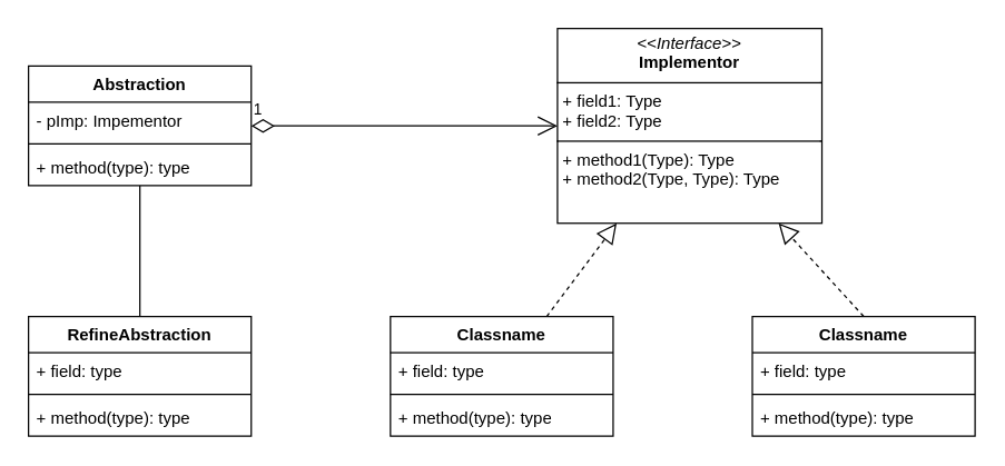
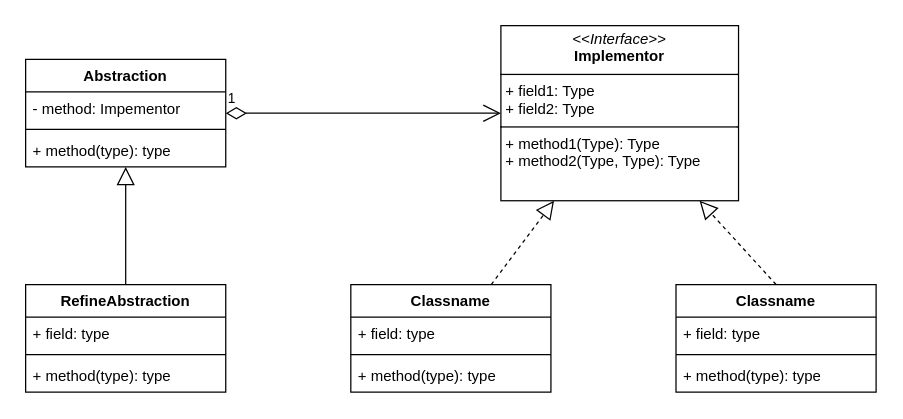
  <mxCell id="0" />
  <mxCell id="1" parent="0" />
  <mxCell id="2" value="Abstraction" style="swimlane;fontStyle=1;align=center;verticalAlign=top;childLayout=stackLayout;horizontal=1;startSize=26;horizontalStack=0;resizeParent=1;resizeParentMax=0;resizeLast=0;collapsible=1;marginBottom=0;whiteSpace=wrap;html=1;" parent="1" vertex="1"><mxGeometry x="20" y="47" width="160" height="86" as="geometry" /></mxCell>
- <mxCell id="3" value="- pImp: Impementor" style="text;strokeColor=none;fillColor=none;align=left;verticalAlign=top;spacingLeft=4;spacingRight=4;overflow=hidden;rotatable=0;points=[[0,0.5],[1,0.5]];portConstraint=eastwest;whiteSpace=wrap;html=1;" parent="2" vertex="1"><mxGeometry y="26" width="160" height="26" as="geometry" /></mxCell>
+ <mxCell id="3" value="- method: Impementor" style="text;strokeColor=none;fillColor=none;align=left;verticalAlign=top;spacingLeft=4;spacingRight=4;overflow=hidden;rotatable=0;points=[[0,0.5],[1,0.5]];portConstraint=eastwest;whiteSpace=wrap;html=1;" parent="2" vertex="1"><mxGeometry y="26" width="160" height="26" as="geometry" /></mxCell>
  <mxCell id="4" value="" style="line;strokeWidth=1;fillColor=none;align=left;verticalAlign=middle;spacingTop=-1;spacingLeft=3;spacingRight=3;rotatable=0;labelPosition=right;points=[];portConstraint=eastwest;strokeColor=inherit;" parent="2" vertex="1"><mxGeometry y="52" width="160" height="8" as="geometry" /></mxCell>
  <mxCell id="5" value="+ method(type): type" style="text;strokeColor=none;fillColor=none;align=left;verticalAlign=top;spacingLeft=4;spacingRight=4;overflow=hidden;rotatable=0;points=[[0,0.5],[1,0.5]];portConstraint=eastwest;whiteSpace=wrap;html=1;" parent="2" vertex="1"><mxGeometry y="60" width="160" height="26" as="geometry" /></mxCell>
  <mxCell id="6" value="&lt;p style=&quot;margin:0px;margin-top:4px;text-align:center;&quot;&gt;&lt;i&gt;&amp;lt;&amp;lt;Interface&amp;gt;&amp;gt;&lt;/i&gt;&lt;br&gt;&lt;b&gt;Implementor&lt;/b&gt;&lt;/p&gt;&lt;hr size=&quot;1&quot; style=&quot;border-style:solid;&quot;&gt;&lt;p style=&quot;margin:0px;margin-left:4px;&quot;&gt;+ field1: Type&lt;br&gt;+ field2: Type&lt;/p&gt;&lt;hr size=&quot;1&quot; style=&quot;border-style:solid;&quot;&gt;&lt;p style=&quot;margin:0px;margin-left:4px;&quot;&gt;+ method1(Type): Type&lt;br&gt;+ method2(Type, Type): Type&lt;/p&gt;" style="verticalAlign=top;align=left;overflow=fill;html=1;whiteSpace=wrap;" parent="1" vertex="1"><mxGeometry x="400" y="20" width="190" height="140" as="geometry" /></mxCell>
  <mxCell id="7" value="1" style="endArrow=open;html=1;endSize=12;startArrow=diamondThin;startSize=14;startFill=0;edgeStyle=orthogonalEdgeStyle;align=left;verticalAlign=bottom;rounded=0;" edge="1" parent="1" source="2" target="6"><mxGeometry x="-1" y="3" relative="1" as="geometry"><mxPoint x="200" y="57" as="sourcePoint" /><mxPoint x="360" y="57" as="targetPoint" /></mxGeometry></mxCell>
  <mxCell id="8" value="Classname" style="swimlane;fontStyle=1;align=center;verticalAlign=top;childLayout=stackLayout;horizontal=1;startSize=26;horizontalStack=0;resizeParent=1;resizeParentMax=0;resizeLast=0;collapsible=1;marginBottom=0;whiteSpace=wrap;html=1;" vertex="1" parent="1"><mxGeometry x="280" y="227" width="160" height="86" as="geometry" /></mxCell>
  <mxCell id="9" value="+ field: type" style="text;strokeColor=none;fillColor=none;align=left;verticalAlign=top;spacingLeft=4;spacingRight=4;overflow=hidden;rotatable=0;points=[[0,0.5],[1,0.5]];portConstraint=eastwest;whiteSpace=wrap;html=1;" vertex="1" parent="8"><mxGeometry y="26" width="160" height="26" as="geometry" /></mxCell>
  <mxCell id="10" value="" style="line;strokeWidth=1;fillColor=none;align=left;verticalAlign=middle;spacingTop=-1;spacingLeft=3;spacingRight=3;rotatable=0;labelPosition=right;points=[];portConstraint=eastwest;strokeColor=inherit;" vertex="1" parent="8"><mxGeometry y="52" width="160" height="8" as="geometry" /></mxCell>
  <mxCell id="11" value="+ method(type): type" style="text;strokeColor=none;fillColor=none;align=left;verticalAlign=top;spacingLeft=4;spacingRight=4;overflow=hidden;rotatable=0;points=[[0,0.5],[1,0.5]];portConstraint=eastwest;whiteSpace=wrap;html=1;" vertex="1" parent="8"><mxGeometry y="60" width="160" height="26" as="geometry" /></mxCell>
  <mxCell id="12" value="Classname" style="swimlane;fontStyle=1;align=center;verticalAlign=top;childLayout=stackLayout;horizontal=1;startSize=26;horizontalStack=0;resizeParent=1;resizeParentMax=0;resizeLast=0;collapsible=1;marginBottom=0;whiteSpace=wrap;html=1;" vertex="1" parent="1"><mxGeometry x="540" y="227" width="160" height="86" as="geometry" /></mxCell>
  <mxCell id="13" value="+ field: type" style="text;strokeColor=none;fillColor=none;align=left;verticalAlign=top;spacingLeft=4;spacingRight=4;overflow=hidden;rotatable=0;points=[[0,0.5],[1,0.5]];portConstraint=eastwest;whiteSpace=wrap;html=1;" vertex="1" parent="12"><mxGeometry y="26" width="160" height="26" as="geometry" /></mxCell>
  <mxCell id="14" value="" style="line;strokeWidth=1;fillColor=none;align=left;verticalAlign=middle;spacingTop=-1;spacingLeft=3;spacingRight=3;rotatable=0;labelPosition=right;points=[];portConstraint=eastwest;strokeColor=inherit;" vertex="1" parent="12"><mxGeometry y="52" width="160" height="8" as="geometry" /></mxCell>
  <mxCell id="15" value="+ method(type): type" style="text;strokeColor=none;fillColor=none;align=left;verticalAlign=top;spacingLeft=4;spacingRight=4;overflow=hidden;rotatable=0;points=[[0,0.5],[1,0.5]];portConstraint=eastwest;whiteSpace=wrap;html=1;" vertex="1" parent="12"><mxGeometry y="60" width="160" height="26" as="geometry" /></mxCell>
  <mxCell id="16" value="" style="endArrow=block;dashed=1;endFill=0;endSize=12;html=1;rounded=0;" edge="1" parent="1" source="8" target="6"><mxGeometry width="160" relative="1" as="geometry"><mxPoint x="170" y="187" as="sourcePoint" /><mxPoint x="330" y="187" as="targetPoint" /></mxGeometry></mxCell>
  <mxCell id="17" value="" style="endArrow=block;dashed=1;endFill=0;endSize=12;html=1;rounded=0;exitX=0.5;exitY=0;exitDx=0;exitDy=0;" edge="1" parent="1" source="12" target="6"><mxGeometry width="160" relative="1" as="geometry"><mxPoint x="450" y="197" as="sourcePoint" /><mxPoint x="610" y="197" as="targetPoint" /></mxGeometry></mxCell>
  <mxCell id="18" value="RefineAbstraction" style="swimlane;fontStyle=1;align=center;verticalAlign=top;childLayout=stackLayout;horizontal=1;startSize=26;horizontalStack=0;resizeParent=1;resizeParentMax=0;resizeLast=0;collapsible=1;marginBottom=0;whiteSpace=wrap;html=1;" vertex="1" parent="1"><mxGeometry x="20" y="227" width="160" height="86" as="geometry" /></mxCell>
  <mxCell id="19" value="+ field: type" style="text;strokeColor=none;fillColor=none;align=left;verticalAlign=top;spacingLeft=4;spacingRight=4;overflow=hidden;rotatable=0;points=[[0,0.5],[1,0.5]];portConstraint=eastwest;whiteSpace=wrap;html=1;" vertex="1" parent="18"><mxGeometry y="26" width="160" height="26" as="geometry" /></mxCell>
  <mxCell id="20" value="" style="line;strokeWidth=1;fillColor=none;align=left;verticalAlign=middle;spacingTop=-1;spacingLeft=3;spacingRight=3;rotatable=0;labelPosition=right;points=[];portConstraint=eastwest;strokeColor=inherit;" vertex="1" parent="18"><mxGeometry y="52" width="160" height="8" as="geometry" /></mxCell>
  <mxCell id="21" value="+ method(type): type" style="text;strokeColor=none;fillColor=none;align=left;verticalAlign=top;spacingLeft=4;spacingRight=4;overflow=hidden;rotatable=0;points=[[0,0.5],[1,0.5]];portConstraint=eastwest;whiteSpace=wrap;html=1;" vertex="1" parent="18"><mxGeometry y="60" width="160" height="26" as="geometry" /></mxCell>
- <mxCell id="22" value="" style="endArrow=none;endFill=0;endSize=12;html=1;rounded=0;" edge="1" parent="1" source="18" target="2"><mxGeometry width="160" relative="1" as="geometry"><mxPoint x="90" y="275" as="sourcePoint" /><mxPoint x="90" y="127" as="targetPoint" /></mxGeometry></mxCell>
+ <mxCell id="22" value="" style="endArrow=block;endFill=0;endSize=12;html=1;rounded=0;" edge="1" parent="1" source="18" target="2"><mxGeometry width="160" relative="1" as="geometry"><mxPoint x="90" y="275" as="sourcePoint" /><mxPoint x="90" y="127" as="targetPoint" /></mxGeometry></mxCell>
